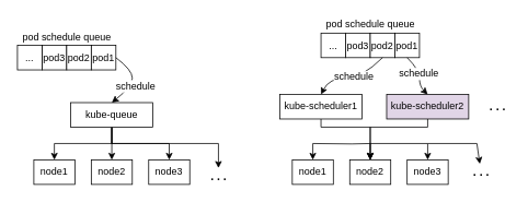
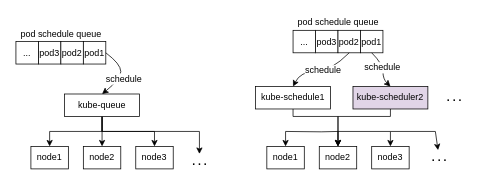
  <mxCell id="0" />
  <mxCell id="1" parent="0" />
  <mxCell id="2" style="edgeStyle=orthogonalEdgeStyle;rounded=0;orthogonalLoop=1;jettySize=auto;html=1;fontSize=12;" edge="1" parent="1" source="6" target="7"><mxGeometry relative="1" as="geometry" /></mxCell>
  <mxCell id="3" style="edgeStyle=orthogonalEdgeStyle;rounded=0;orthogonalLoop=1;jettySize=auto;html=1;fontSize=12;" edge="1" parent="1" source="6" target="8"><mxGeometry relative="1" as="geometry" /></mxCell>
  <mxCell id="4" style="edgeStyle=orthogonalEdgeStyle;rounded=0;orthogonalLoop=1;jettySize=auto;html=1;fontSize=12;" edge="1" parent="1" source="6" target="9"><mxGeometry relative="1" as="geometry" /></mxCell>
  <mxCell id="5" style="edgeStyle=orthogonalEdgeStyle;rounded=0;orthogonalLoop=1;jettySize=auto;html=1;fontSize=12;" edge="1" parent="1" source="6" target="10"><mxGeometry relative="1" as="geometry"><Array as="points"><mxPoint x="135" y="175" /><mxPoint x="265" y="175" /></Array></mxGeometry></mxCell>
  <mxCell id="6" value="kube-queue" style="rounded=0;whiteSpace=wrap;html=1;" vertex="1" parent="1"><mxGeometry x="85" y="125" width="100" height="30" as="geometry" /></mxCell>
  <mxCell id="7" value="node1" style="rounded=0;whiteSpace=wrap;html=1;" vertex="1" parent="1"><mxGeometry x="40" y="195" width="50" height="30" as="geometry" /></mxCell>
  <mxCell id="8" value="node2" style="rounded=0;whiteSpace=wrap;html=1;" vertex="1" parent="1"><mxGeometry x="110" y="195" width="50" height="30" as="geometry" /></mxCell>
  <mxCell id="9" value="node3" style="rounded=0;whiteSpace=wrap;html=1;" vertex="1" parent="1"><mxGeometry x="180" y="195" width="50" height="30" as="geometry" /></mxCell>
  <mxCell id="10" value="&lt;b&gt;&lt;font style=&quot;font-size: 14px&quot;&gt;. . .&lt;/font&gt;&lt;/b&gt;" style="text;html=1;align=center;verticalAlign=middle;resizable=0;points=[];autosize=1;strokeColor=none;fillColor=none;" vertex="1" parent="1"><mxGeometry x="250" y="205" width="30" height="20" as="geometry" /></mxCell>
  <mxCell id="11" value="&lt;font style=&quot;font-size: 12px&quot;&gt;pod3&lt;/font&gt;" style="rounded=0;whiteSpace=wrap;html=1;fontSize=14;" vertex="1" parent="1"><mxGeometry x="50" y="55" width="30" height="30" as="geometry" /></mxCell>
  <mxCell id="12" value="&lt;font style=&quot;font-size: 12px&quot;&gt;pod2&lt;/font&gt;" style="rounded=0;whiteSpace=wrap;html=1;fontSize=14;" vertex="1" parent="1"><mxGeometry x="80" y="55" width="30" height="30" as="geometry" /></mxCell>
  <mxCell id="13" value="&lt;font style=&quot;font-size: 12px&quot;&gt;pod1&lt;/font&gt;" style="rounded=0;whiteSpace=wrap;html=1;fontSize=14;" vertex="1" parent="1"><mxGeometry x="110" y="55" width="30" height="30" as="geometry" /></mxCell>
  <mxCell id="14" value="&lt;span style=&quot;font-size: 12px&quot;&gt;...&lt;/span&gt;" style="rounded=0;whiteSpace=wrap;html=1;fontSize=14;" vertex="1" parent="1"><mxGeometry x="20" y="55" width="30" height="30" as="geometry" /></mxCell>
  <mxCell id="15" value="pod schedule queue" style="text;html=1;align=center;verticalAlign=middle;resizable=0;points=[];autosize=1;strokeColor=none;fillColor=none;fontSize=12;" vertex="1" parent="1"><mxGeometry x="20" y="35" width="120" height="20" as="geometry" /></mxCell>
  <mxCell id="16" value="" style="curved=1;endArrow=classic;html=1;rounded=0;fontSize=12;exitX=1;exitY=0.5;exitDx=0;exitDy=0;entryX=0.5;entryY=0;entryDx=0;entryDy=0;" edge="1" parent="1" source="13" target="6"><mxGeometry width="50" height="50" relative="1" as="geometry"><mxPoint x="190" y="155" as="sourcePoint" /><mxPoint x="240" y="105" as="targetPoint" /><Array as="points"><mxPoint x="160" y="85" /><mxPoint x="160" y="105" /></Array></mxGeometry></mxCell>
  <mxCell id="17" value="schedule" style="edgeLabel;html=1;align=center;verticalAlign=middle;resizable=0;points=[];fontSize=12;" vertex="1" connectable="0" parent="16"><mxGeometry x="0.175" y="-1" relative="1" as="geometry"><mxPoint x="4" as="offset" /></mxGeometry></mxCell>
  <mxCell id="18" value="&lt;font style=&quot;font-size: 12px&quot;&gt;pod3&lt;/font&gt;" style="rounded=0;whiteSpace=wrap;html=1;fontSize=14;" vertex="1" parent="1"><mxGeometry x="420" y="40" width="30" height="30" as="geometry" /></mxCell>
  <mxCell id="19" value="&lt;font style=&quot;font-size: 12px&quot;&gt;pod2&lt;/font&gt;" style="rounded=0;whiteSpace=wrap;html=1;fontSize=14;" vertex="1" parent="1"><mxGeometry x="450" y="40" width="30" height="30" as="geometry" /></mxCell>
  <mxCell id="20" value="&lt;font style=&quot;font-size: 12px&quot;&gt;pod1&lt;/font&gt;" style="rounded=0;whiteSpace=wrap;html=1;fontSize=14;" vertex="1" parent="1"><mxGeometry x="480" y="40" width="30" height="30" as="geometry" /></mxCell>
  <mxCell id="21" value="&lt;span style=&quot;font-size: 12px&quot;&gt;...&lt;/span&gt;" style="rounded=0;whiteSpace=wrap;html=1;fontSize=14;" vertex="1" parent="1"><mxGeometry x="390" y="40" width="30" height="30" as="geometry" /></mxCell>
  <mxCell id="22" value="pod schedule queue" style="text;html=1;align=center;verticalAlign=middle;resizable=0;points=[];autosize=1;strokeColor=none;fillColor=none;fontSize=12;" vertex="1" parent="1"><mxGeometry x="390" y="20" width="120" height="20" as="geometry" /></mxCell>
  <mxCell id="23" style="edgeStyle=orthogonalEdgeStyle;rounded=0;orthogonalLoop=1;jettySize=auto;html=1;fontSize=12;" edge="1" parent="1" target="33"><mxGeometry relative="1" as="geometry"><mxPoint x="450" y="175" as="sourcePoint" /></mxGeometry></mxCell>
  <mxCell id="24" style="edgeStyle=orthogonalEdgeStyle;rounded=0;orthogonalLoop=1;jettySize=auto;html=1;fontSize=12;entryX=0.5;entryY=0;entryDx=0;entryDy=0;" edge="1" parent="1" source="25" target="34"><mxGeometry relative="1" as="geometry"><mxPoint x="450" y="175" as="targetPoint" /><Array as="points"><mxPoint x="390" y="155" /><mxPoint x="450" y="155" /></Array></mxGeometry></mxCell>
- <mxCell id="25" value="kube-scheduler1" style="rounded=0;whiteSpace=wrap;html=1;" vertex="1" parent="1"><mxGeometry x="340" y="115" width="100" height="30" as="geometry" /></mxCell>
+ <mxCell id="25" value="kube-schedule1" style="rounded=0;whiteSpace=wrap;html=1;" vertex="1" parent="1"><mxGeometry x="340" y="115" width="100" height="30" as="geometry" /></mxCell>
  <mxCell id="26" style="edgeStyle=orthogonalEdgeStyle;rounded=0;orthogonalLoop=1;jettySize=auto;html=1;fontSize=12;" edge="1" parent="1" source="27"><mxGeometry relative="1" as="geometry"><mxPoint x="450" y="195" as="targetPoint" /><Array as="points"><mxPoint x="520" y="155" /><mxPoint x="450" y="155" /></Array></mxGeometry></mxCell>
  <mxCell id="27" value="kube-scheduler2" style="rounded=0;whiteSpace=wrap;html=1;fillColor=#e1d5e7;" vertex="1" parent="1"><mxGeometry x="470" y="115" width="100" height="30" as="geometry" /></mxCell>
  <mxCell id="28" value="&lt;b&gt;&lt;font style=&quot;font-size: 14px&quot;&gt;. . .&lt;/font&gt;&lt;/b&gt;" style="text;html=1;align=center;verticalAlign=middle;resizable=0;points=[];autosize=1;strokeColor=none;fillColor=none;" vertex="1" parent="1"><mxGeometry x="590" y="120" width="30" height="20" as="geometry" /></mxCell>
  <mxCell id="29" value="" style="curved=1;endArrow=classic;html=1;rounded=0;fontSize=12;entryX=0.5;entryY=0;entryDx=0;entryDy=0;exitX=0.5;exitY=1;exitDx=0;exitDy=0;" edge="1" parent="1" source="19" target="25"><mxGeometry width="50" height="50" relative="1" as="geometry"><mxPoint x="410" y="175" as="sourcePoint" /><mxPoint x="460" y="125" as="targetPoint" /><Array as="points"><mxPoint x="440" y="95" /><mxPoint x="400" y="95" /></Array></mxGeometry></mxCell>
  <mxCell id="30" value="schedule" style="edgeLabel;html=1;align=center;verticalAlign=middle;resizable=0;points=[];fontSize=12;" vertex="1" connectable="0" parent="29"><mxGeometry x="-0.078" y="-2" relative="1" as="geometry"><mxPoint x="-1" as="offset" /></mxGeometry></mxCell>
  <mxCell id="31" value="" style="curved=1;endArrow=classic;html=1;rounded=0;fontSize=12;exitX=0.5;exitY=1;exitDx=0;exitDy=0;entryX=0.5;entryY=0;entryDx=0;entryDy=0;" edge="1" parent="1" source="20" target="27"><mxGeometry width="50" height="50" relative="1" as="geometry"><mxPoint x="410" y="175" as="sourcePoint" /><mxPoint x="460" y="125" as="targetPoint" /><Array as="points"><mxPoint x="510" y="85" /><mxPoint x="510" y="105" /></Array></mxGeometry></mxCell>
  <mxCell id="32" value="schedule" style="edgeLabel;html=1;align=center;verticalAlign=middle;resizable=0;points=[];fontSize=12;" vertex="1" connectable="0" parent="31"><mxGeometry x="-0.073" y="-2" relative="1" as="geometry"><mxPoint as="offset" /></mxGeometry></mxCell>
  <mxCell id="33" value="node1" style="rounded=0;whiteSpace=wrap;html=1;" vertex="1" parent="1"><mxGeometry x="355" y="195" width="50" height="30" as="geometry" /></mxCell>
  <mxCell id="34" value="node2" style="rounded=0;whiteSpace=wrap;html=1;" vertex="1" parent="1"><mxGeometry x="425" y="195" width="50" height="30" as="geometry" /></mxCell>
  <mxCell id="35" value="node3" style="rounded=0;whiteSpace=wrap;html=1;" vertex="1" parent="1"><mxGeometry x="495" y="195" width="50" height="30" as="geometry" /></mxCell>
  <mxCell id="36" value="&lt;b&gt;&lt;font style=&quot;font-size: 14px&quot;&gt;. . .&lt;/font&gt;&lt;/b&gt;" style="text;html=1;align=center;verticalAlign=middle;resizable=0;points=[];autosize=1;strokeColor=none;fillColor=none;" vertex="1" parent="1"><mxGeometry x="570" y="200" width="30" height="20" as="geometry" /></mxCell>
  <mxCell id="37" value="" style="endArrow=classic;html=1;rounded=0;fontSize=12;" edge="1" parent="1" target="34"><mxGeometry width="50" height="50" relative="1" as="geometry"><mxPoint x="450" y="175" as="sourcePoint" /><mxPoint x="390" y="65" as="targetPoint" /></mxGeometry></mxCell>
  <mxCell id="38" value="" style="endArrow=classic;html=1;rounded=0;fontSize=12;entryX=0.5;entryY=0;entryDx=0;entryDy=0;" edge="1" parent="1" target="35"><mxGeometry width="50" height="50" relative="1" as="geometry"><mxPoint x="450" y="175" as="sourcePoint" /><mxPoint x="440" y="125" as="targetPoint" /><Array as="points"><mxPoint x="520" y="175" /></Array></mxGeometry></mxCell>
  <mxCell id="39" value="" style="endArrow=classic;html=1;rounded=0;fontSize=12;" edge="1" parent="1" target="36"><mxGeometry width="50" height="50" relative="1" as="geometry"><mxPoint x="520" y="175" as="sourcePoint" /><mxPoint x="330" y="105" as="targetPoint" /><Array as="points"><mxPoint x="580" y="175" /></Array></mxGeometry></mxCell>
